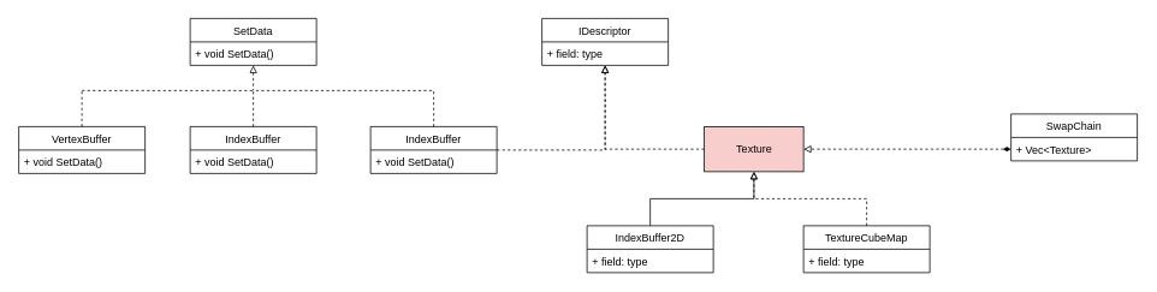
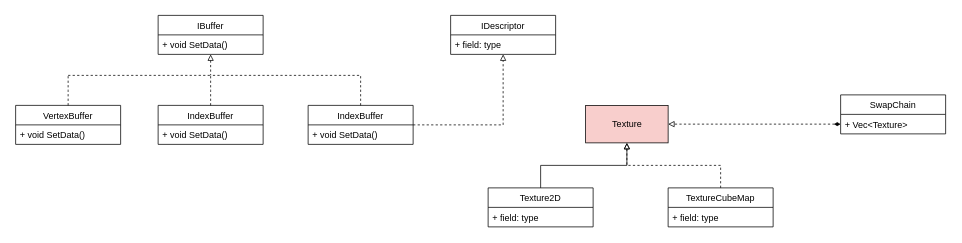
  <mxCell id="0" />
  <mxCell id="1" parent="0" />
  <mxCell id="2" style="edgeStyle=orthogonalEdgeStyle;rounded=0;orthogonalLoop=1;jettySize=auto;html=1;endArrow=none;endFill=0;dashed=1;startArrow=block;startFill=0;" edge="1" parent="1" source="3"><mxGeometry relative="1" as="geometry"><mxPoint x="280" y="100" as="targetPoint" /></mxGeometry></mxCell>
- <mxCell id="3" value="SetData" style="swimlane;fontStyle=0;childLayout=stackLayout;horizontal=1;startSize=26;fillColor=none;horizontalStack=0;resizeParent=1;resizeParentMax=0;resizeLast=0;collapsible=1;marginBottom=0;" parent="1" vertex="1"><mxGeometry x="210" y="20" width="140" height="52" as="geometry" /></mxCell>
+ <mxCell id="3" value="IBuffer" style="swimlane;fontStyle=0;childLayout=stackLayout;horizontal=1;startSize=26;fillColor=none;horizontalStack=0;resizeParent=1;resizeParentMax=0;resizeLast=0;collapsible=1;marginBottom=0;" parent="1" vertex="1"><mxGeometry x="210" y="20" width="140" height="52" as="geometry" /></mxCell>
  <mxCell id="4" value="+ void SetData()" style="text;strokeColor=none;fillColor=none;align=left;verticalAlign=top;spacingLeft=4;spacingRight=4;overflow=hidden;rotatable=0;points=[[0,0.5],[1,0.5]];portConstraint=eastwest;" parent="3" vertex="1"><mxGeometry y="26" width="140" height="26" as="geometry" /></mxCell>
  <mxCell id="5" style="edgeStyle=orthogonalEdgeStyle;rounded=0;orthogonalLoop=1;jettySize=auto;html=1;exitX=0.5;exitY=0;exitDx=0;exitDy=0;endArrow=none;endFill=0;dashed=1;" edge="1" parent="1" source="6"><mxGeometry relative="1" as="geometry"><mxPoint x="90" y="100" as="targetPoint" /></mxGeometry></mxCell>
  <mxCell id="6" value="VertexBuffer" style="swimlane;fontStyle=0;childLayout=stackLayout;horizontal=1;startSize=26;fillColor=none;horizontalStack=0;resizeParent=1;resizeParentMax=0;resizeLast=0;collapsible=1;marginBottom=0;" vertex="1" parent="1"><mxGeometry x="20" y="140" width="140" height="52" as="geometry" /></mxCell>
  <mxCell id="7" value="+ void SetData()" style="text;strokeColor=none;fillColor=none;align=left;verticalAlign=top;spacingLeft=4;spacingRight=4;overflow=hidden;rotatable=0;points=[[0,0.5],[1,0.5]];portConstraint=eastwest;" vertex="1" parent="6"><mxGeometry y="26" width="140" height="26" as="geometry" /></mxCell>
  <mxCell id="8" value="" style="endArrow=none;dashed=1;endFill=0;endSize=12;html=1;rounded=0;" edge="1" parent="1"><mxGeometry width="160" relative="1" as="geometry"><mxPoint x="90" y="100" as="sourcePoint" /><mxPoint x="280" y="100" as="targetPoint" /></mxGeometry></mxCell>
  <mxCell id="9" style="edgeStyle=orthogonalEdgeStyle;rounded=0;orthogonalLoop=1;jettySize=auto;html=1;dashed=1;startArrow=none;startFill=0;endArrow=none;endFill=0;" edge="1" parent="1" source="10"><mxGeometry relative="1" as="geometry"><mxPoint x="280" y="100" as="targetPoint" /></mxGeometry></mxCell>
  <mxCell id="10" value="IndexBuffer" style="swimlane;fontStyle=0;childLayout=stackLayout;horizontal=1;startSize=26;fillColor=none;horizontalStack=0;resizeParent=1;resizeParentMax=0;resizeLast=0;collapsible=1;marginBottom=0;" vertex="1" parent="1"><mxGeometry x="210" y="140" width="140" height="52" as="geometry" /></mxCell>
  <mxCell id="11" value="+ void SetData()" style="text;strokeColor=none;fillColor=none;align=left;verticalAlign=top;spacingLeft=4;spacingRight=4;overflow=hidden;rotatable=0;points=[[0,0.5],[1,0.5]];portConstraint=eastwest;" vertex="1" parent="10"><mxGeometry y="26" width="140" height="26" as="geometry" /></mxCell>
  <mxCell id="12" style="edgeStyle=orthogonalEdgeStyle;rounded=0;orthogonalLoop=1;jettySize=auto;html=1;dashed=1;startArrow=none;startFill=0;endArrow=none;endFill=0;" edge="1" parent="1" source="14"><mxGeometry relative="1" as="geometry"><mxPoint x="280" y="100" as="targetPoint" /><Array as="points"><mxPoint x="480" y="100" /></Array></mxGeometry></mxCell>
  <mxCell id="13" style="edgeStyle=orthogonalEdgeStyle;rounded=0;orthogonalLoop=1;jettySize=auto;html=1;dashed=1;startArrow=none;startFill=0;endArrow=block;endFill=0;" edge="1" parent="1" source="14" target="24"><mxGeometry relative="1" as="geometry"><Array as="points"><mxPoint x="670" y="166" /></Array></mxGeometry></mxCell>
  <mxCell id="14" value="IndexBuffer" style="swimlane;fontStyle=0;childLayout=stackLayout;horizontal=1;startSize=26;fillColor=none;horizontalStack=0;resizeParent=1;resizeParentMax=0;resizeLast=0;collapsible=1;marginBottom=0;" vertex="1" parent="1"><mxGeometry x="410" y="140" width="140" height="52" as="geometry" /></mxCell>
  <mxCell id="15" value="+ void SetData()" style="text;strokeColor=none;fillColor=none;align=left;verticalAlign=top;spacingLeft=4;spacingRight=4;overflow=hidden;rotatable=0;points=[[0,0.5],[1,0.5]];portConstraint=eastwest;" vertex="1" parent="14"><mxGeometry y="26" width="140" height="26" as="geometry" /></mxCell>
- <mxCell id="16" style="edgeStyle=orthogonalEdgeStyle;rounded=0;orthogonalLoop=1;jettySize=auto;html=1;dashed=1;startArrow=none;startFill=0;endArrow=block;endFill=0;" edge="1" parent="1" source="17" target="24"><mxGeometry relative="1" as="geometry"><Array as="points"><mxPoint x="670" y="165" /></Array></mxGeometry></mxCell>
  <mxCell id="17" value="Texture" style="html=1;fillColor=#f8cecc;" vertex="1" parent="1"><mxGeometry x="780" y="140" width="110" height="50" as="geometry" /></mxCell>
  <mxCell id="18" style="edgeStyle=orthogonalEdgeStyle;rounded=0;orthogonalLoop=1;jettySize=auto;html=1;dashed=0;startArrow=none;startFill=0;endArrow=block;endFill=0;" edge="1" parent="1" source="19" target="17"><mxGeometry relative="1" as="geometry" /></mxCell>
- <mxCell id="19" value="IndexBuffer2D" style="swimlane;fontStyle=0;childLayout=stackLayout;horizontal=1;startSize=26;fillColor=none;horizontalStack=0;resizeParent=1;resizeParentMax=0;resizeLast=0;collapsible=1;marginBottom=0;" vertex="1" parent="1"><mxGeometry x="650" y="250" width="140" height="52" as="geometry" /></mxCell>
+ <mxCell id="19" value="Texture2D" style="swimlane;fontStyle=0;childLayout=stackLayout;horizontal=1;startSize=26;fillColor=none;horizontalStack=0;resizeParent=1;resizeParentMax=0;resizeLast=0;collapsible=1;marginBottom=0;" vertex="1" parent="1"><mxGeometry x="650" y="250" width="140" height="52" as="geometry" /></mxCell>
  <mxCell id="20" value="+ field: type" style="text;strokeColor=none;fillColor=none;align=left;verticalAlign=top;spacingLeft=4;spacingRight=4;overflow=hidden;rotatable=0;points=[[0,0.5],[1,0.5]];portConstraint=eastwest;" vertex="1" parent="19"><mxGeometry y="26" width="140" height="26" as="geometry" /></mxCell>
  <mxCell id="21" style="edgeStyle=orthogonalEdgeStyle;rounded=0;orthogonalLoop=1;jettySize=auto;html=1;dashed=1;startArrow=none;startFill=0;endArrow=block;endFill=0;" edge="1" parent="1" source="22" target="17"><mxGeometry relative="1" as="geometry" /></mxCell>
  <mxCell id="22" value="TextureCubeMap" style="swimlane;fontStyle=0;childLayout=stackLayout;horizontal=1;startSize=26;fillColor=none;horizontalStack=0;resizeParent=1;resizeParentMax=0;resizeLast=0;collapsible=1;marginBottom=0;" vertex="1" parent="1"><mxGeometry x="890" y="250" width="140" height="52" as="geometry" /></mxCell>
  <mxCell id="23" value="+ field: type" style="text;strokeColor=none;fillColor=none;align=left;verticalAlign=top;spacingLeft=4;spacingRight=4;overflow=hidden;rotatable=0;points=[[0,0.5],[1,0.5]];portConstraint=eastwest;" vertex="1" parent="22"><mxGeometry y="26" width="140" height="26" as="geometry" /></mxCell>
  <mxCell id="24" value="IDescriptor" style="swimlane;fontStyle=0;childLayout=stackLayout;horizontal=1;startSize=26;fillColor=none;horizontalStack=0;resizeParent=1;resizeParentMax=0;resizeLast=0;collapsible=1;marginBottom=0;" vertex="1" parent="1"><mxGeometry x="600" y="20" width="140" height="52" as="geometry" /></mxCell>
  <mxCell id="25" value="+ field: type" style="text;strokeColor=none;fillColor=none;align=left;verticalAlign=top;spacingLeft=4;spacingRight=4;overflow=hidden;rotatable=0;points=[[0,0.5],[1,0.5]];portConstraint=eastwest;" vertex="1" parent="24"><mxGeometry y="26" width="140" height="26" as="geometry" /></mxCell>
  <mxCell id="26" value="SwapChain" style="swimlane;fontStyle=0;childLayout=stackLayout;horizontal=1;startSize=26;fillColor=none;horizontalStack=0;resizeParent=1;resizeParentMax=0;resizeLast=0;collapsible=1;marginBottom=0;" vertex="1" parent="1"><mxGeometry x="1120" y="126" width="140" height="52" as="geometry" /></mxCell>
  <mxCell id="27" value="+ Vec&lt;Texture&gt;" style="text;strokeColor=none;fillColor=none;align=left;verticalAlign=top;spacingLeft=4;spacingRight=4;overflow=hidden;rotatable=0;points=[[0,0.5],[1,0.5]];portConstraint=eastwest;" vertex="1" parent="26"><mxGeometry y="26" width="140" height="26" as="geometry" /></mxCell>
  <mxCell id="28" style="edgeStyle=orthogonalEdgeStyle;rounded=0;orthogonalLoop=1;jettySize=auto;html=1;exitX=0;exitY=0.5;exitDx=0;exitDy=0;entryX=1;entryY=0.5;entryDx=0;entryDy=0;dashed=1;startArrow=diamondThin;startFill=1;endArrow=block;endFill=0;" edge="1" parent="1" source="27" target="17"><mxGeometry relative="1" as="geometry" /></mxCell>
